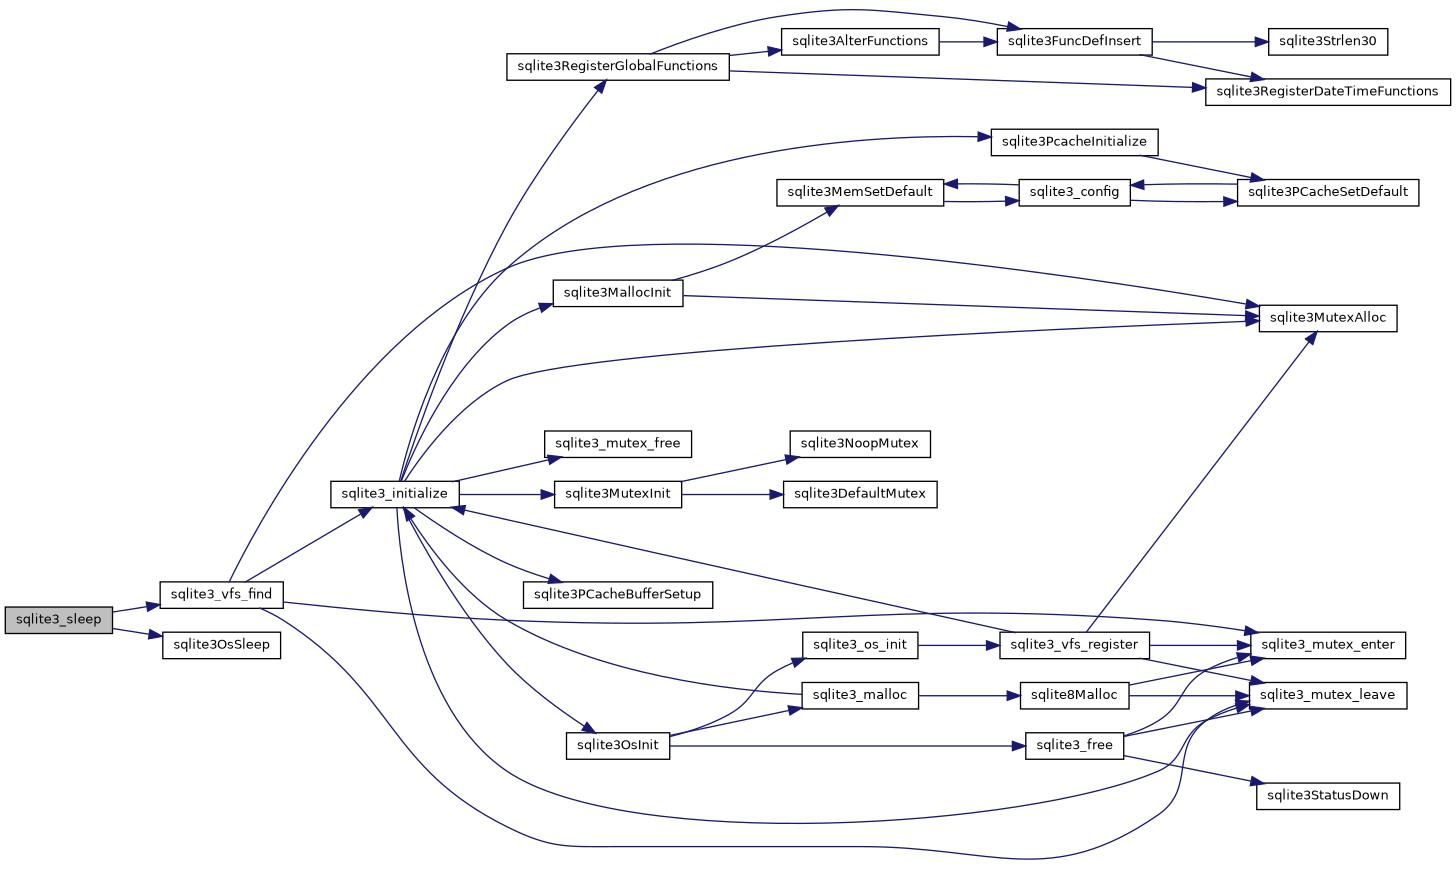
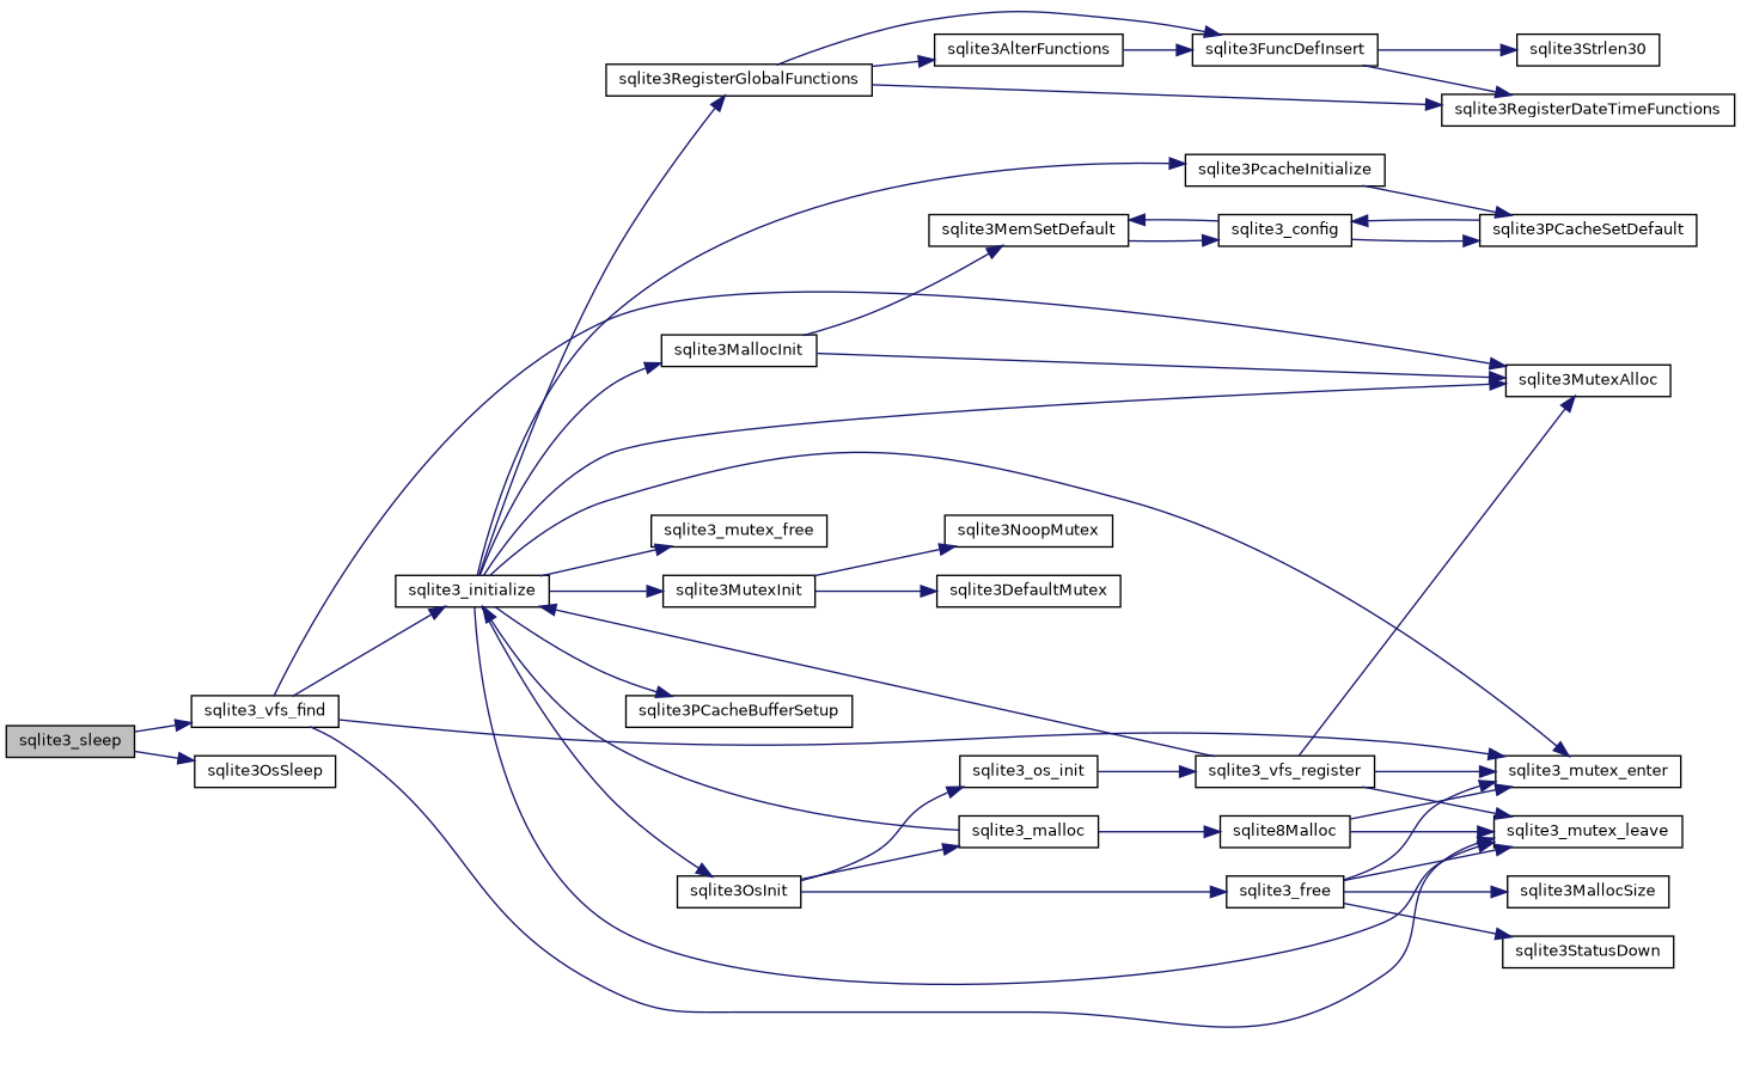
  digraph {
    rankdir=LR
    node [color=black fillcolor=white fontname=Helvetica fontsize=10 shape=record style=filled]
    edge [color=midnightblue fontname=Helvetica fontsize=10 labelfontname=Helvetica labelfontsize=10 style=solid]
    n1 [fillcolor=grey75 fontcolor=black height=0.2 label=sqlite3_sleep width=0.4]
    n2 [height=0.2 label=sqlite3_vfs_find width=0.4]
    n3 [height=0.2 label=sqlite3OsSleep width=0.4]
    n4 [height=0.2 label=sqlite3_initialize width=0.4]
    n5 [height=0.2 label=sqlite3_mutex_enter width=0.4]
    n6 [height=0.2 label=sqlite3_mutex_leave width=0.4]
    n7 [height=0.2 label=sqlite3MutexAlloc width=0.4]
    n8 [height=0.2 label=sqlite3_mutex_free width=0.4]
    n9 [height=0.2 label=sqlite3MallocInit width=0.4]
    n10 [height=0.2 label=sqlite3MutexInit width=0.4]
    n11 [height=0.2 label=sqlite3OsInit width=0.4]
    n12 [height=0.2 label=sqlite3PCacheBufferSetup width=0.4]
    n13 [height=0.2 label=sqlite3PcacheInitialize width=0.4]
    n14 [height=0.2 label=sqlite3RegisterGlobalFunctions width=0.4]
    n15 [height=0.2 label=sqlite3MemSetDefault width=0.4]
    n16 [height=0.2 label=sqlite3DefaultMutex width=0.4]
    n17 [height=0.2 label=sqlite3NoopMutex width=0.4]
    n18 [height=0.2 label=sqlite3_malloc width=0.4]
    n19 [height=0.2 label=sqlite3_free width=0.4]
    n20 [height=0.2 label=sqlite3_os_init width=0.4]
    n21 [height=0.2 label=sqlite3PCacheSetDefault width=0.4]
    n22 [height=0.2 label=sqlite3FuncDefInsert width=0.4]
    n23 [height=0.2 label=sqlite3RegisterDateTimeFunctions width=0.4]
    n24 [height=0.2 label=sqlite3AlterFunctions width=0.4]
    n25 [height=0.2 label=sqlite3_config width=0.4]
    n26 [height=0.2 label=sqlite8Malloc width=0.4]
+   n27 [height=0.2 label=sqlite3MallocSize width=0.4]
    n28 [height=0.2 label=sqlite3StatusDown width=0.4]
    n29 [height=0.2 label=sqlite3_vfs_register width=0.4]
    n30 [height=0.2 label=sqlite3Strlen30 width=0.4]
    n1 -> n2
    n1 -> n3
    n2 -> n4
    n2 -> n5
    n2 -> n6
    n2 -> n7
+   n4 -> n5
    n4 -> n6
    n4 -> n7
    n4 -> n8
    n4 -> n9
    n4 -> n10
    n4 -> n11
    n4 -> n12
    n4 -> n13
    n4 -> n14
    n9 -> n7
    n9 -> n15
    n10 -> n16
    n10 -> n17
    n11 -> n18
    n11 -> n19
    n11 -> n20
    n13 -> n21
    n14 -> n22
    n14 -> n23
    n14 -> n24
    n15 -> n25
    n18 -> n4
    n18 -> n26
    n19 -> n5
    n19 -> n6
+   n19 -> n27
    n19 -> n28
    n20 -> n29
    n21 -> n25
    n22 -> n23
    n22 -> n30
    n24 -> n22
    n25 -> n15
    n25 -> n21
    n26 -> n5
    n26 -> n6
    n29 -> n4
    n29 -> n5
    n29 -> n6
    n29 -> n7
  }
